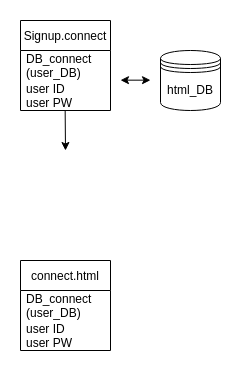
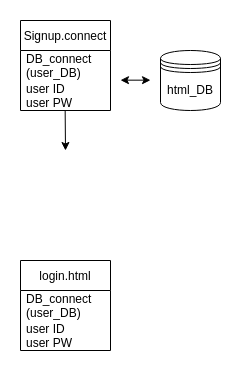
  <mxCell id="0" />
  <mxCell id="1" parent="0" />
  <mxCell id="2" value="Signup.connect" style="swimlane;fontStyle=0;childLayout=stackLayout;horizontal=1;startSize=30;horizontalStack=0;resizeParent=1;resizeParentMax=0;resizeLast=0;collapsible=1;marginBottom=0;" vertex="1" parent="1"><mxGeometry x="20" y="20" width="90" height="90" as="geometry" /></mxCell>
  <mxCell id="3" value="DB_connect&#10;(user_DB)" style="text;strokeColor=none;fillColor=none;align=left;verticalAlign=middle;spacingLeft=4;spacingRight=4;overflow=hidden;points=[[0,0.5],[1,0.5]];portConstraint=eastwest;rotatable=0;" vertex="1" parent="2"><mxGeometry y="30" width="90" height="30" as="geometry" /></mxCell>
  <mxCell id="4" value="user ID&#10;user PW" style="text;strokeColor=none;fillColor=none;align=left;verticalAlign=middle;spacingLeft=4;spacingRight=4;overflow=hidden;points=[[0,0.5],[1,0.5]];portConstraint=eastwest;rotatable=0;" vertex="1" parent="2"><mxGeometry y="60" width="90" height="30" as="geometry" /></mxCell>
  <mxCell id="5" value="" style="endArrow=classic;html=1;rounded=0;" edge="1" parent="1"><mxGeometry width="50" height="50" relative="1" as="geometry"><mxPoint x="64.66" y="110" as="sourcePoint" /><mxPoint x="65" y="150" as="targetPoint" /></mxGeometry></mxCell>
  <mxCell id="6" value="html_DB" style="shape=datastore;whiteSpace=wrap;html=1;" vertex="1" parent="1"><mxGeometry x="160" y="50" width="60" height="60" as="geometry" /></mxCell>
  <mxCell id="7" value="" style="endArrow=classic;startArrow=classic;html=1;rounded=0;" edge="1" parent="1"><mxGeometry width="50" height="50" relative="1" as="geometry"><mxPoint x="120" y="79.66" as="sourcePoint" /><mxPoint x="150" y="79.66" as="targetPoint" /></mxGeometry></mxCell>
- <mxCell id="8" value="connect.html" style="swimlane;fontStyle=0;childLayout=stackLayout;horizontal=1;startSize=30;horizontalStack=0;resizeParent=1;resizeParentMax=0;resizeLast=0;collapsible=1;marginBottom=0;" vertex="1" parent="1"><mxGeometry x="20" y="260" width="90" height="90" as="geometry" /></mxCell>
+ <mxCell id="8" value="login.html" style="swimlane;fontStyle=0;childLayout=stackLayout;horizontal=1;startSize=30;horizontalStack=0;resizeParent=1;resizeParentMax=0;resizeLast=0;collapsible=1;marginBottom=0;" vertex="1" parent="1"><mxGeometry x="20" y="260" width="90" height="90" as="geometry" /></mxCell>
  <mxCell id="9" value="DB_connect&#10;(user_DB)" style="text;strokeColor=none;fillColor=none;align=left;verticalAlign=middle;spacingLeft=4;spacingRight=4;overflow=hidden;points=[[0,0.5],[1,0.5]];portConstraint=eastwest;rotatable=0;" vertex="1" parent="8"><mxGeometry y="30" width="90" height="30" as="geometry" /></mxCell>
  <mxCell id="10" value="user ID&#10;user PW" style="text;strokeColor=none;fillColor=none;align=left;verticalAlign=middle;spacingLeft=4;spacingRight=4;overflow=hidden;points=[[0,0.5],[1,0.5]];portConstraint=eastwest;rotatable=0;" vertex="1" parent="8"><mxGeometry y="60" width="90" height="30" as="geometry" /></mxCell>
